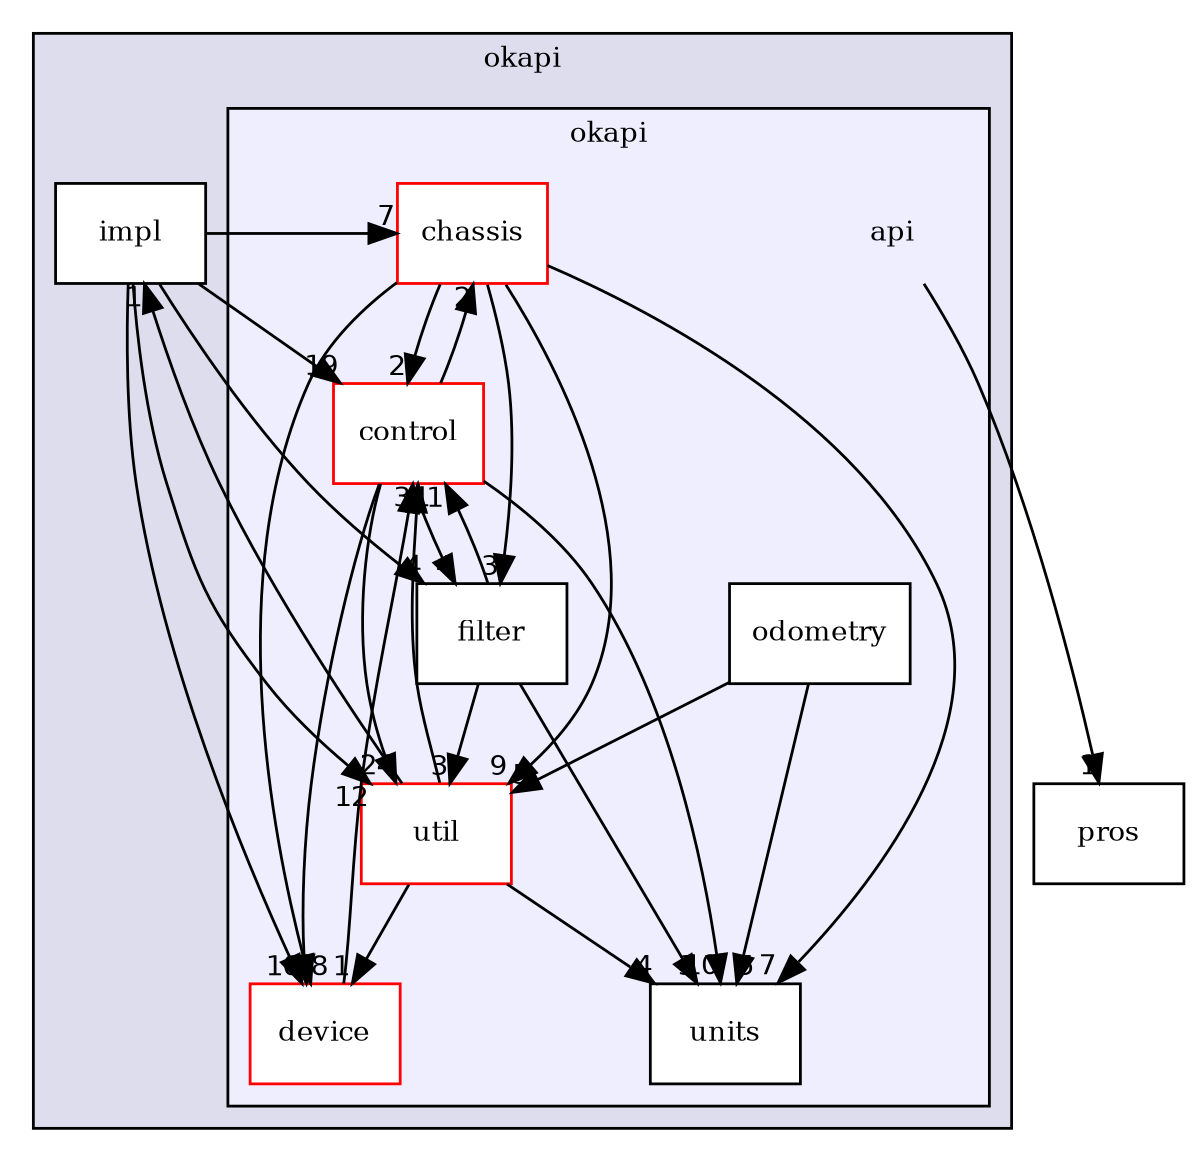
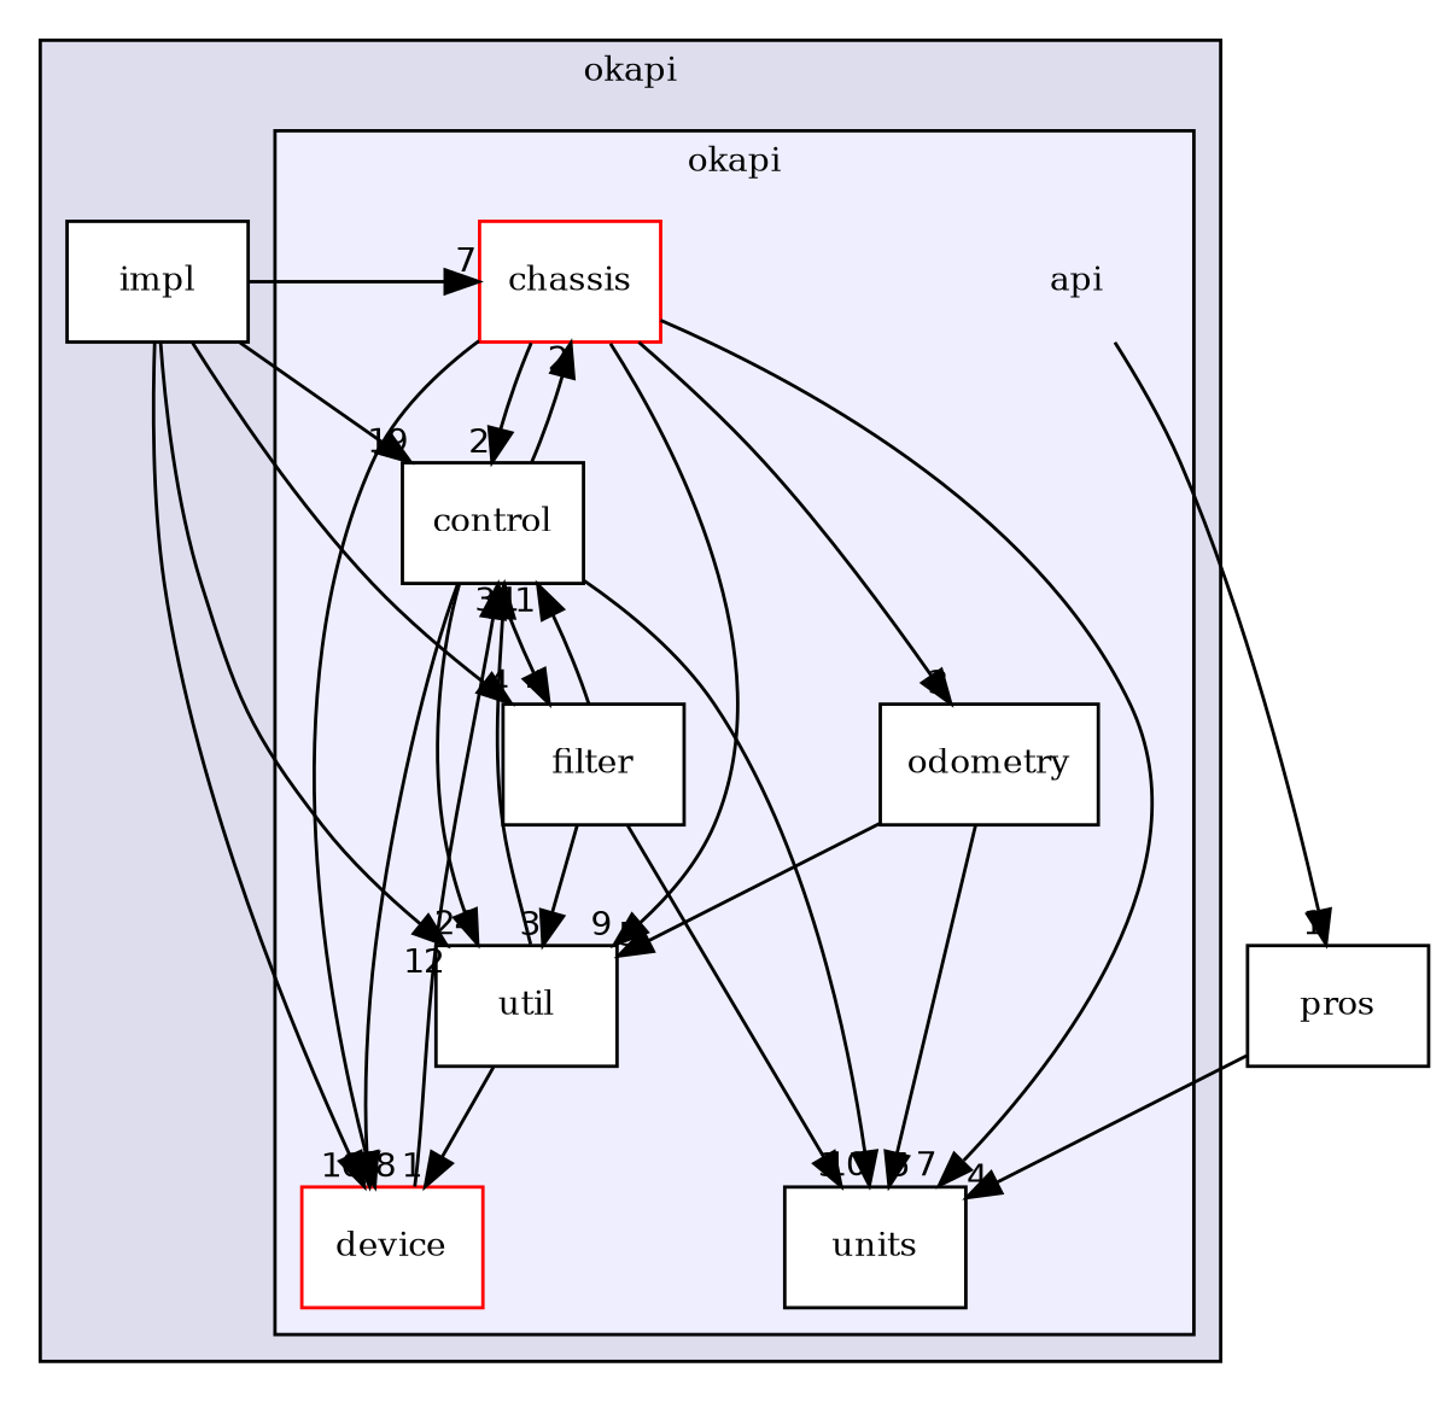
  digraph {
    compound=true
    fontname="DejaVu Serif"
    node [fontname="DejaVu Serif" fontsize=10 shape=box fillcolor=white style=filled]
    edge [fontname="DejaVu Serif" headlabel=1 labeldistance=1.5 labelfontname=Helvetica labelfontsize=10]
    n1 [label=api shape=plaintext fillcolor="" style=""]
    n2 [color=red label=chassis]
-   n3 [color=red label=control]
+   n3 [color=black label=control]
    n4 [color=red label=device]
    n5 [label=filter]
    n6 [label=odometry]
    n7 [label=units]
-   n8 [label=util color=red]
+   n8 [label=util]
    n9 [color=black label=impl]
    n10 [label=pros fillcolor="" style=""]
    subgraph cluster_1 {
      bgcolor="#ddddee"
      fontsize=10
      label=okapi
      pencolor=black
      n9
      subgraph cluster_2 {
        bgcolor="#eeeeff"
        fontsize=10
        label=okapi
        pencolor=black
        n1
        n2
        n3
        n4
        n5
        n6
        n7
        n8
      }
    }
    n1 -> n10
    n2 -> n3 [headlabel=2]
    n2 -> n4 [headlabel=8]
-   n2 -> n5 [headlabel=3]
+   n2 -> n6 [headlabel=3]
    n2 -> n7 [headlabel=7]
    n2 -> n8 [headlabel=9]
    n3 -> n2 [headlabel=2]
    n3 -> n4 [headlabel=4]
    n3 -> n5 [headlabel=4]
    n3 -> n7 [headlabel=10]
    n3 -> n8 [headlabel=24]
    n4 -> n3 [headlabel=3]
    n5 -> n3
    n5 -> n7 [headlabel=3]
    n5 -> n8 [headlabel=3]
    n6 -> n7 [headlabel=5]
    n6 -> n8 [headlabel=5]
    n8 -> n3
    n8 -> n4
-   n8 -> n7 [headlabel=4]
-   n8 -> n9
+   n10 -> n7 [headlabel=4]
    n9 -> n2 [headlabel=7]
    n9 -> n3 [headlabel=19]
    n9 -> n4 [headlabel=10]
    n9 -> n5 [headlabel=4]
    n9 -> n8 [headlabel=12]
  }
